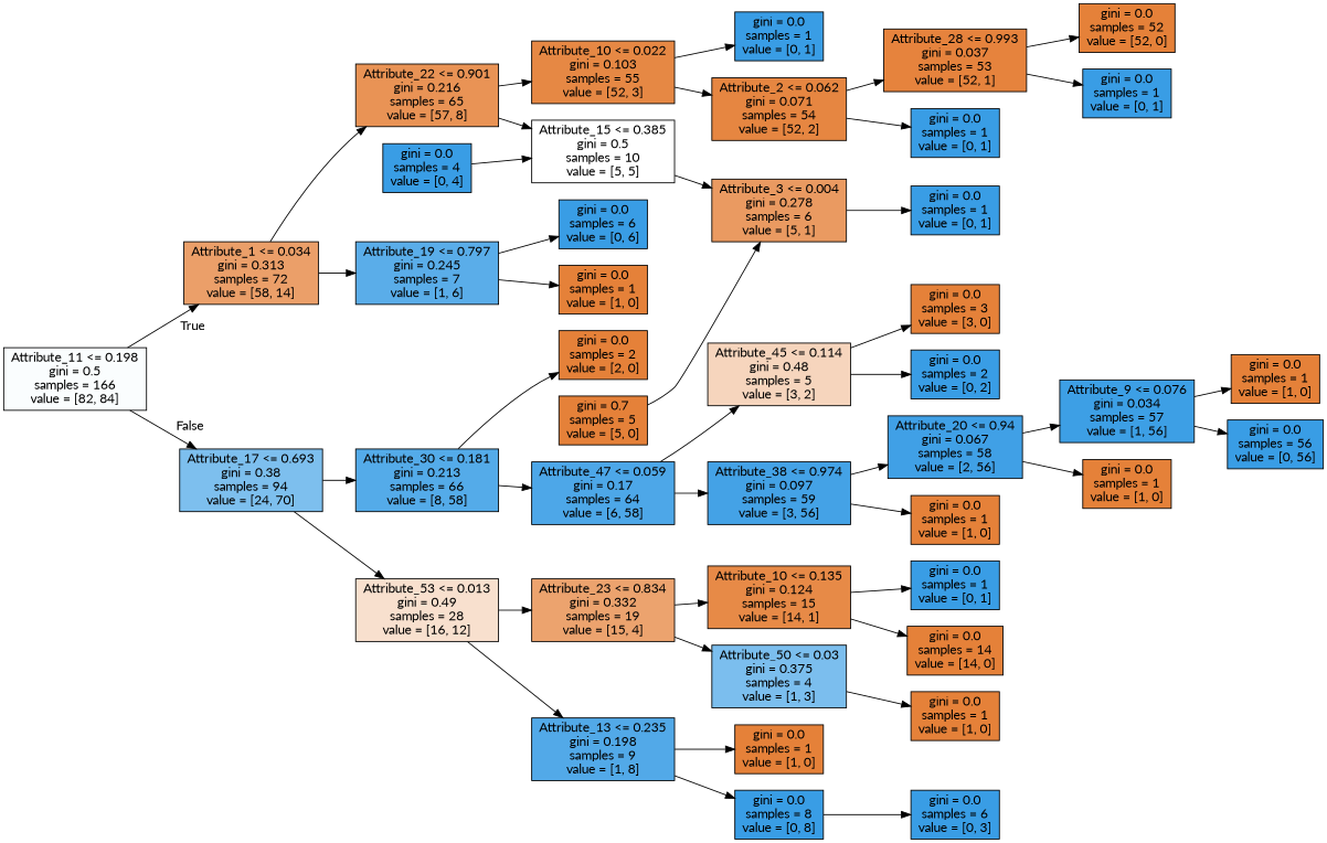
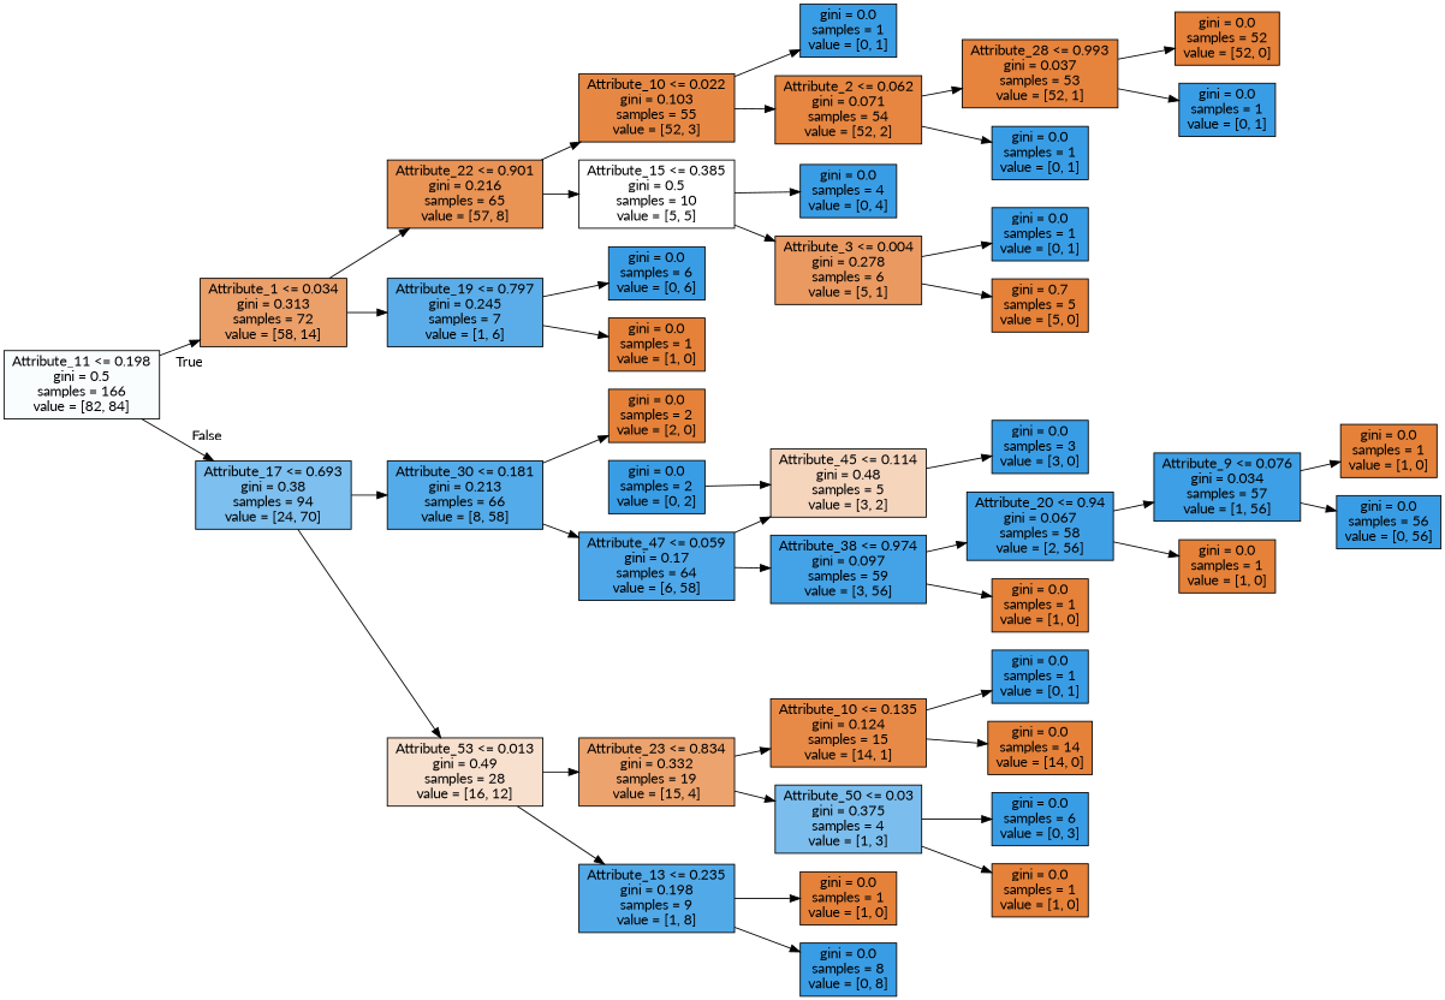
  digraph {
    fontname=Lato
    rankdir=LR
    node [color=black fillcolor="#399de5" fontname=Lato shape=box style=filled]
    edge [fontname=Lato]
    n1 [fillcolor="#fafdfe" label="Attribute_11 <= 0.198\ngini = 0.5\nsamples = 166\nvalue = [82, 84]"]
    n2 [fillcolor="#eb9f69" label="Attribute_1 <= 0.034\ngini = 0.313\nsamples = 72\nvalue = [58, 14]"]
    n3 [fillcolor="#7dbfee" label="Attribute_17 <= 0.693\ngini = 0.38\nsamples = 94\nvalue = [24, 70]"]
    n4 [fillcolor="#e99355" label="Attribute_22 <= 0.901\ngini = 0.216\nsamples = 65\nvalue = [57, 8]"]
    n5 [fillcolor="#5aade9" label="Attribute_19 <= 0.797\ngini = 0.245\nsamples = 7\nvalue = [1, 6]"]
    n6 [fillcolor="#54abe9" label="Attribute_30 <= 0.181\ngini = 0.213\nsamples = 66\nvalue = [8, 58]"]
    n7 [fillcolor="#f8e0ce" label="Attribute_53 <= 0.013\ngini = 0.49\nsamples = 28\nvalue = [16, 12]"]
    n8 [fillcolor="#e68844" label="Attribute_10 <= 0.022\ngini = 0.103\nsamples = 55\nvalue = [52, 3]"]
    n9 [fillcolor="#ffffff" label="Attribute_15 <= 0.385\ngini = 0.5\nsamples = 10\nvalue = [5, 5]"]
    n10 [label="gini = 0.0\nsamples = 6\nvalue = [0, 6]"]
    n11 [fillcolor="#e58139" label="gini = 0.0\nsamples = 1\nvalue = [1, 0]"]
    n12 [label="gini = 0.0\nsamples = 1\nvalue = [0, 1]"]
    n13 [fillcolor="#e68641" label="Attribute_2 <= 0.062\ngini = 0.071\nsamples = 54\nvalue = [52, 2]"]
    n14 [label="gini = 0.0\nsamples = 4\nvalue = [0, 4]"]
    n15 [fillcolor="#ea9a61" label="Attribute_3 <= 0.004\ngini = 0.278\nsamples = 6\nvalue = [5, 1]"]
    n16 [fillcolor="#e6833d" label="Attribute_28 <= 0.993\ngini = 0.037\nsamples = 53\nvalue = [52, 1]"]
    n17 [label="gini = 0.0\nsamples = 1\nvalue = [0, 1]"]
    n18 [fillcolor="#e58139" label="gini = 0.0\nsamples = 52\nvalue = [52, 0]"]
    n19 [label="gini = 0.0\nsamples = 1\nvalue = [0, 1]"]
    n20 [label="gini = 0.0\nsamples = 1\nvalue = [0, 1]"]
    n21 [fillcolor="#e58139" label="gini = 0.7\nsamples = 5\nvalue = [5, 0]"]
    n22 [fillcolor="#e58139" label="gini = 0.0\nsamples = 2\nvalue = [2, 0]"]
    n23 [fillcolor="#4da7e8" label="Attribute_47 <= 0.059\ngini = 0.17\nsamples = 64\nvalue = [6, 58]"]
    n24 [fillcolor="#eca36e" label="Attribute_23 <= 0.834\ngini = 0.332\nsamples = 19\nvalue = [15, 4]"]
    n25 [fillcolor="#52a9e8" label="Attribute_13 <= 0.235\ngini = 0.198\nsamples = 9\nvalue = [1, 8]"]
    n26 [fillcolor="#f6d5bd" label="Attribute_45 <= 0.114\ngini = 0.48\nsamples = 5\nvalue = [3, 2]"]
    n27 [fillcolor="#44a2e6" label="Attribute_38 <= 0.974\ngini = 0.097\nsamples = 59\nvalue = [3, 56]"]
-   n28 [fillcolor="#e58139" label="gini = 0.0\nsamples = 3\nvalue = [3, 0]"]
+   n28 [label="gini = 0.0\nsamples = 3\nvalue = [3, 0]"]
    n29 [label="gini = 0.0\nsamples = 2\nvalue = [0, 2]"]
    n30 [fillcolor="#40a0e6" label="Attribute_20 <= 0.94\ngini = 0.067\nsamples = 58\nvalue = [2, 56]"]
    n31 [fillcolor="#e58139" label="gini = 0.0\nsamples = 1\nvalue = [1, 0]"]
    n32 [fillcolor="#3d9fe5" label="Attribute_9 <= 0.076\ngini = 0.034\nsamples = 57\nvalue = [1, 56]"]
    n33 [fillcolor="#e58139" label="gini = 0.0\nsamples = 1\nvalue = [1, 0]"]
    n34 [fillcolor="#e58139" label="gini = 0.0\nsamples = 1\nvalue = [1, 0]"]
    n35 [label="gini = 0.0\nsamples = 56\nvalue = [0, 56]"]
    n36 [fillcolor="#e78a47" label="Attribute_10 <= 0.135\ngini = 0.124\nsamples = 15\nvalue = [14, 1]"]
    n37 [fillcolor="#7bbeee" label="Attribute_50 <= 0.03\ngini = 0.375\nsamples = 4\nvalue = [1, 3]"]
    n38 [fillcolor="#e58139" label="gini = 0.0\nsamples = 1\nvalue = [1, 0]"]
    n39 [label="gini = 0.0\nsamples = 8\nvalue = [0, 8]"]
    n40 [label="gini = 0.0\nsamples = 1\nvalue = [0, 1]"]
    n41 [fillcolor="#e58139" label="gini = 0.0\nsamples = 14\nvalue = [14, 0]"]
    n42 [label="gini = 0.0\nsamples = 6\nvalue = [0, 3]"]
    n43 [fillcolor="#e58139" label="gini = 0.0\nsamples = 1\nvalue = [1, 0]"]
    n1 -> n2 [headlabel=True labelangle=45 labeldistance=2.5]
    n1 -> n3 [headlabel=False labelangle=-45 labeldistance=2.5]
    n2 -> n4
    n2 -> n5
    n3 -> n6
    n3 -> n7
    n4 -> n8
    n4 -> n9
    n5 -> n10
    n5 -> n11
    n6 -> n22
    n6 -> n23
    n7 -> n24
    n7 -> n25
    n8 -> n12
    n8 -> n13
-   n14 -> n9
+   n9 -> n14
    n9 -> n15
    n13 -> n16
    n13 -> n17
    n15 -> n20
-   n21 -> n15
+   n15 -> n21
    n16 -> n18
    n16 -> n19
    n23 -> n26
    n23 -> n27
    n24 -> n36
    n24 -> n37
    n25 -> n38
    n25 -> n39
    n26 -> n28
-   n26 -> n29
+   n29 -> n26
    n27 -> n30
    n27 -> n31
    n30 -> n32
    n30 -> n33
    n32 -> n34
    n32 -> n35
    n36 -> n40
    n36 -> n41
-   n39 -> n42
+   n37 -> n42
    n37 -> n43
  }
